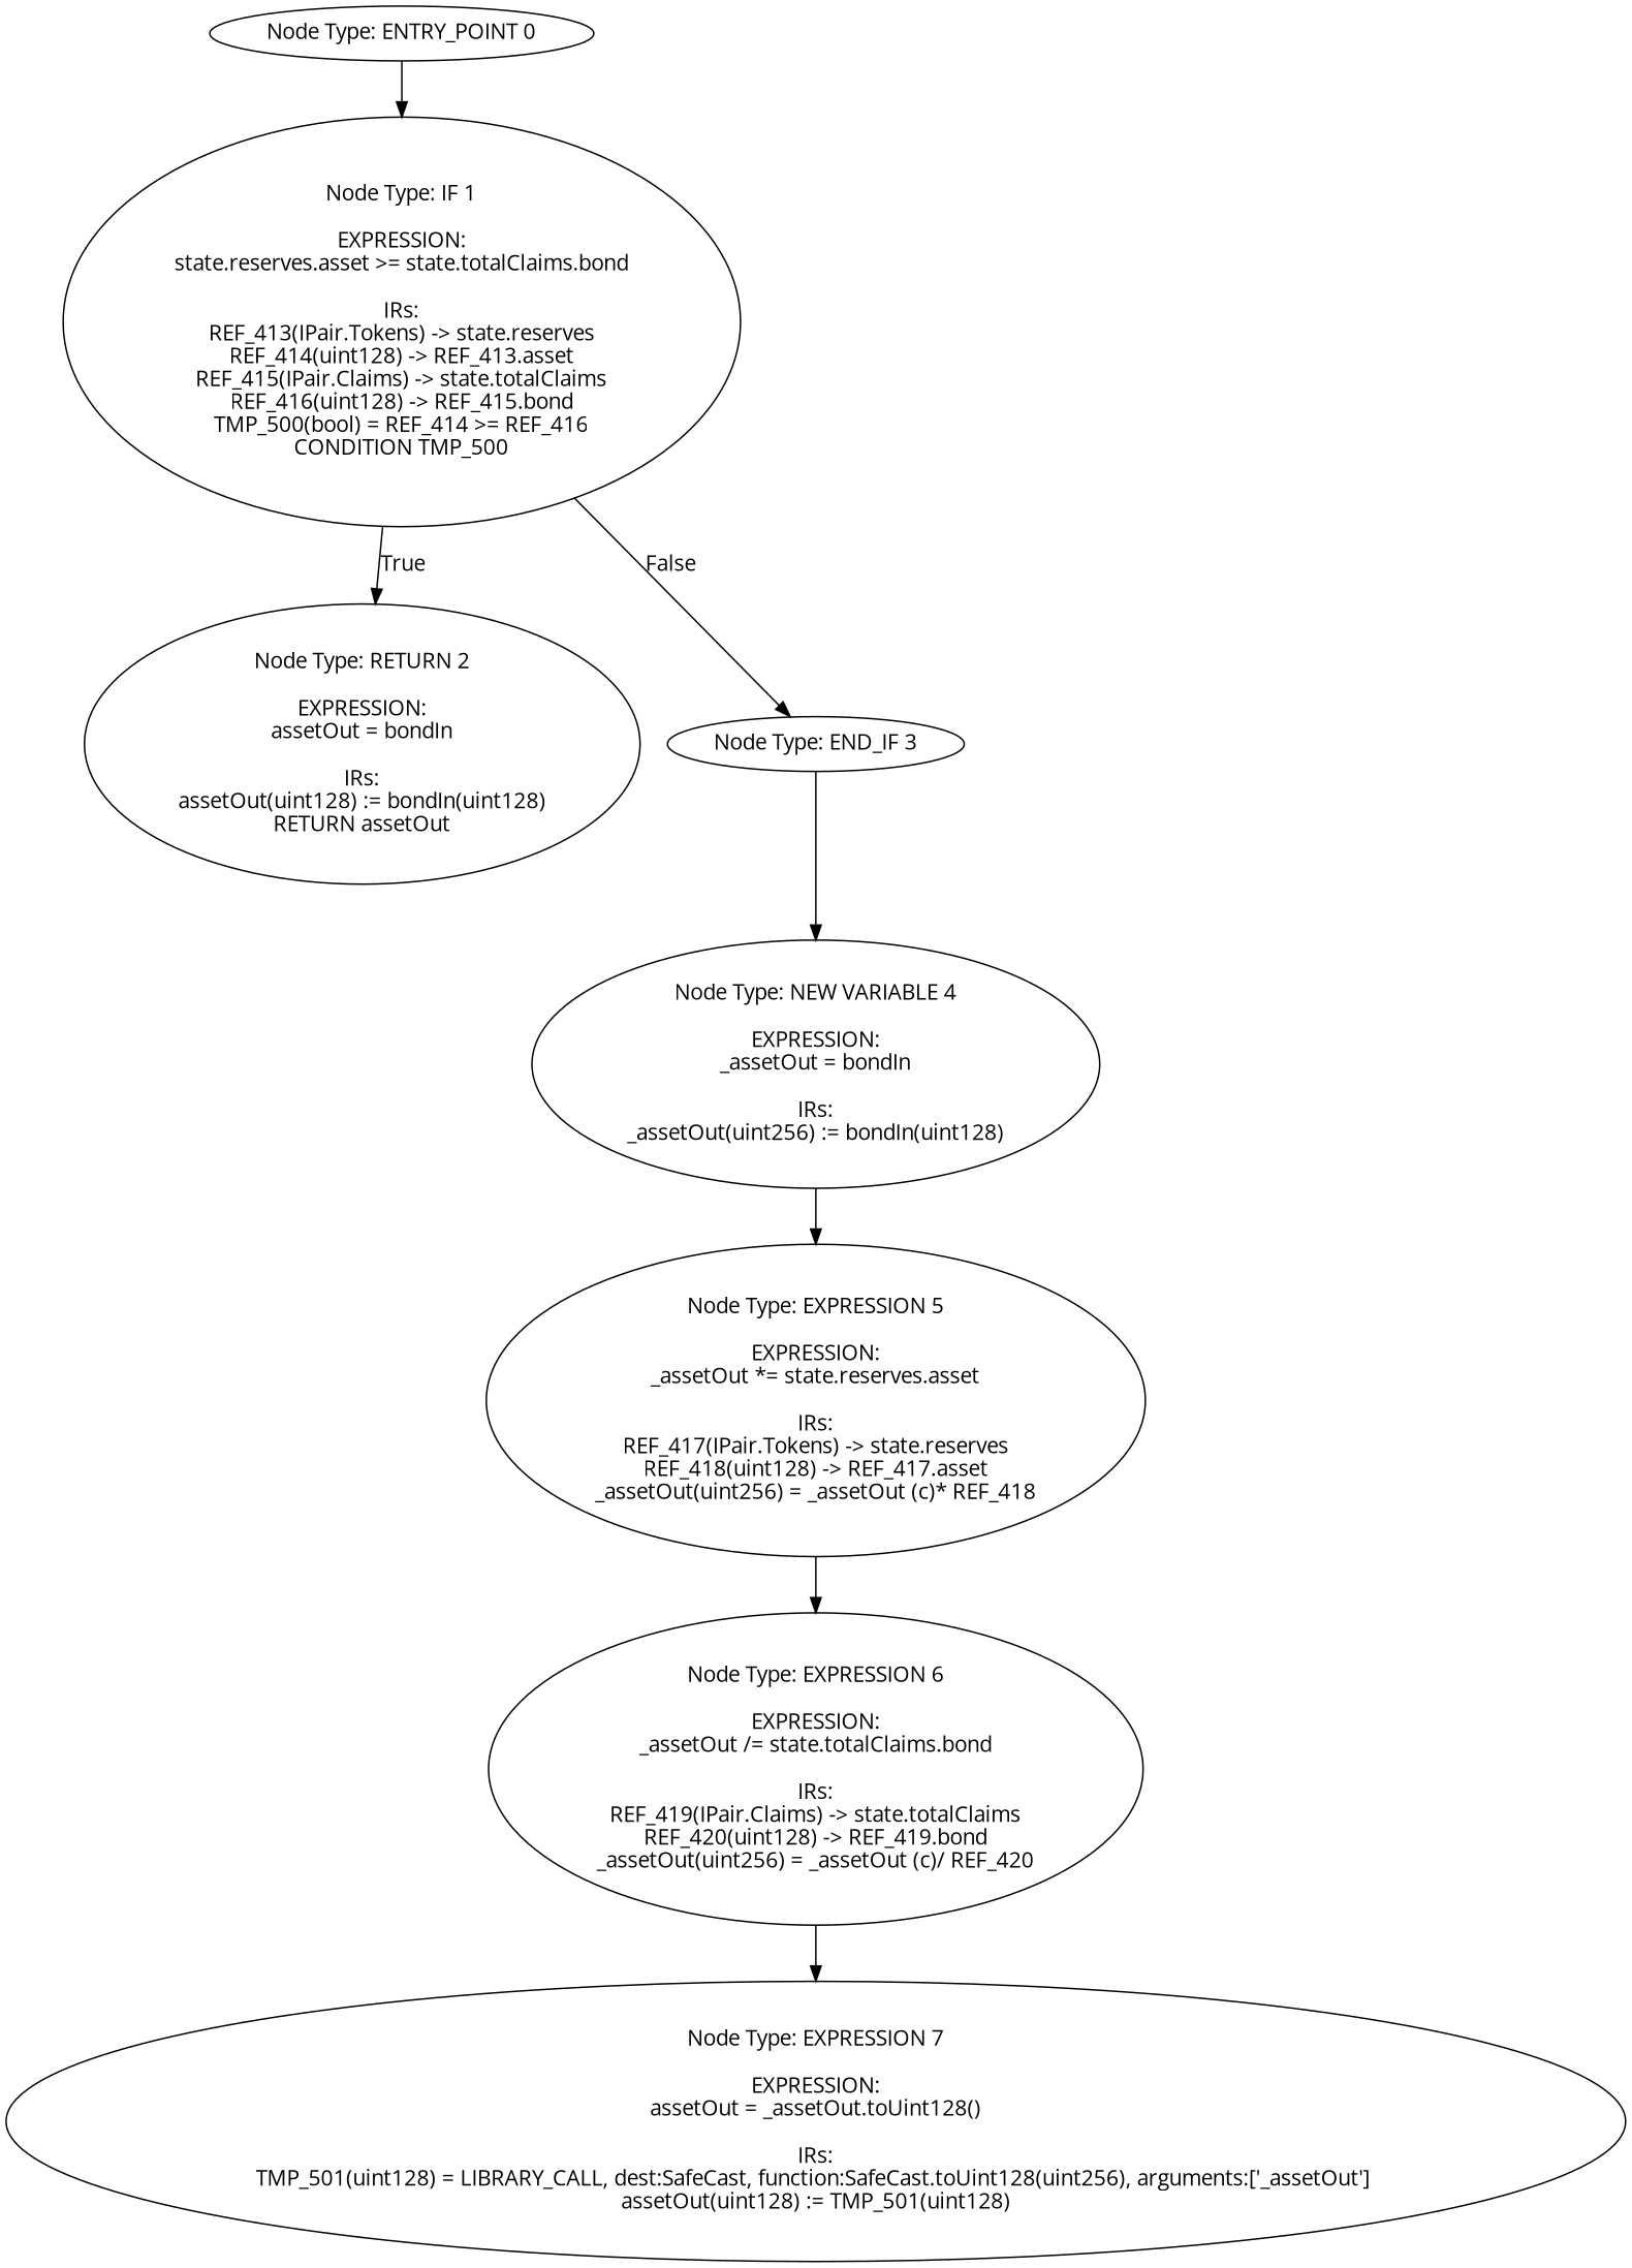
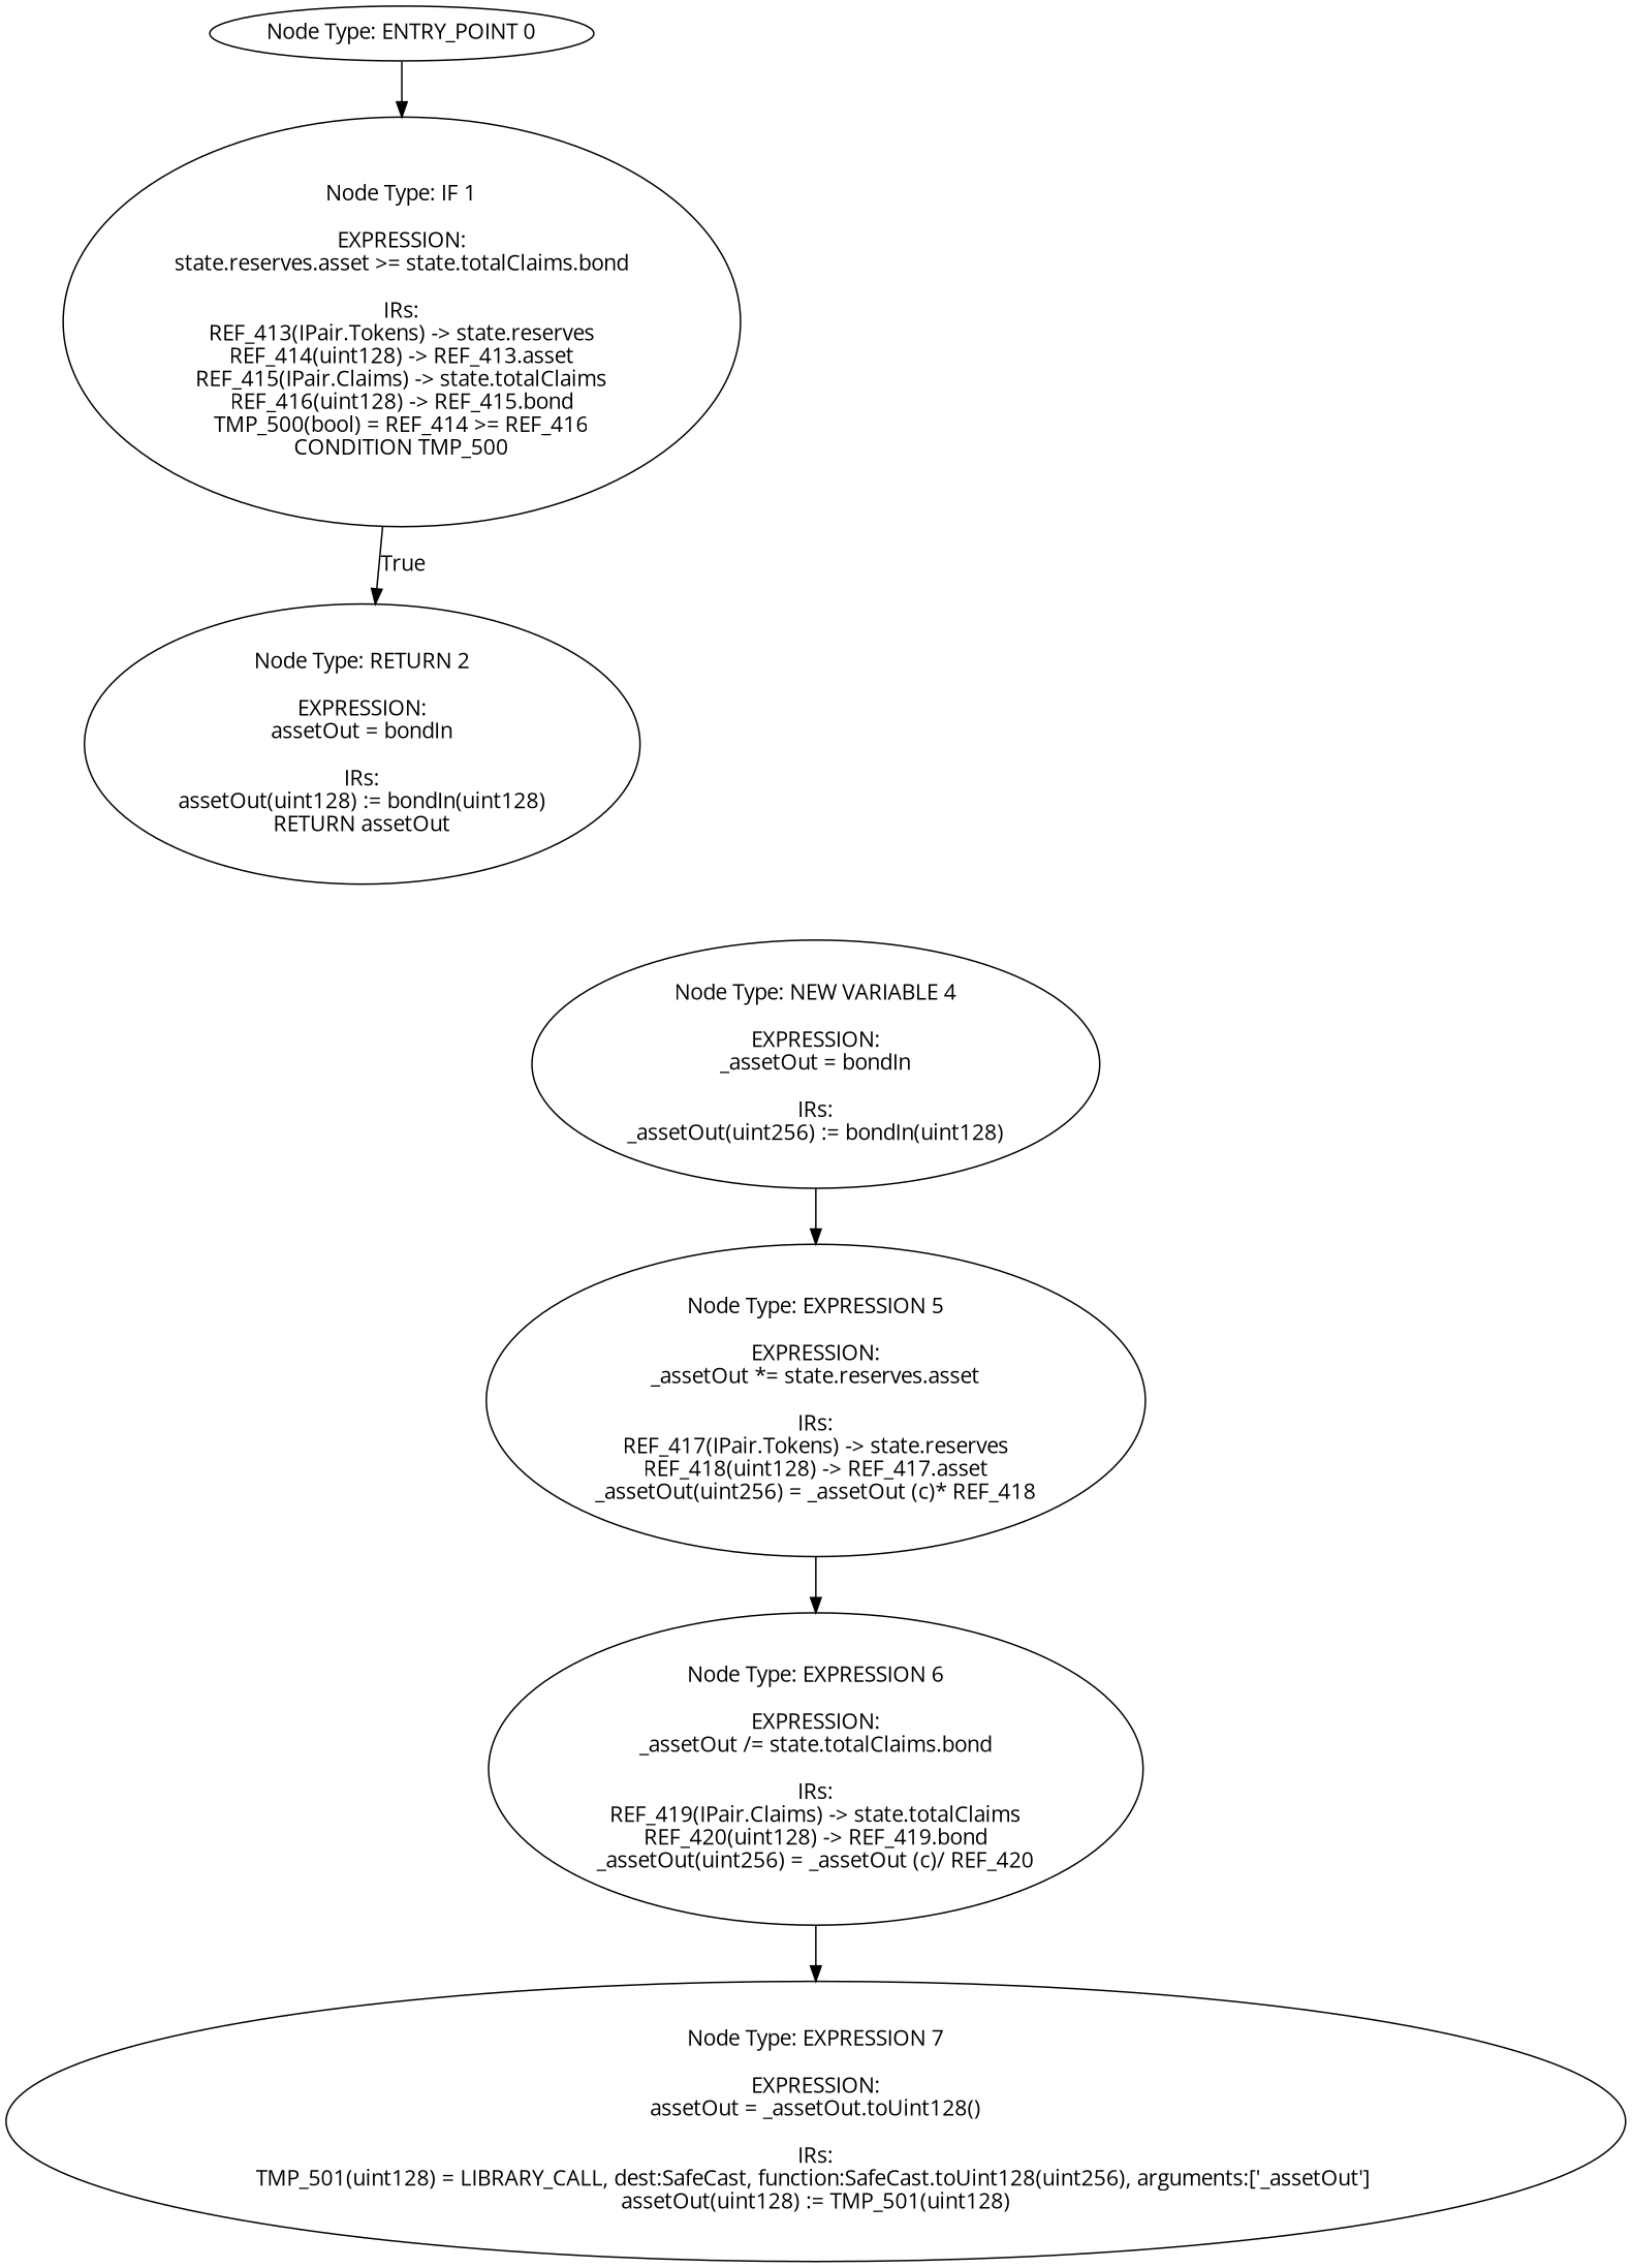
  digraph {
    fontname="Open Sans"
    node [fontname="Open Sans"]
    edge [fontname="Open Sans"]
    n1 [label="Node Type: ENTRY_POINT 0\n"]
    n2 [label="Node Type: IF 1\n\nEXPRESSION:\nstate.reserves.asset >= state.totalClaims.bond\n\nIRs:\nREF_413(IPair.Tokens) -> state.reserves\nREF_414(uint128) -> REF_413.asset\nREF_415(IPair.Claims) -> state.totalClaims\nREF_416(uint128) -> REF_415.bond\nTMP_500(bool) = REF_414 >= REF_416\nCONDITION TMP_500"]
    n3 [label="Node Type: RETURN 2\n\nEXPRESSION:\nassetOut = bondIn\n\nIRs:\nassetOut(uint128) := bondIn(uint128)\nRETURN assetOut"]
-   n4 [label="Node Type: END_IF 3\n"]
    n5 [label="Node Type: NEW VARIABLE 4\n\nEXPRESSION:\n_assetOut = bondIn\n\nIRs:\n_assetOut(uint256) := bondIn(uint128)"]
    n6 [label="Node Type: EXPRESSION 5\n\nEXPRESSION:\n_assetOut *= state.reserves.asset\n\nIRs:\nREF_417(IPair.Tokens) -> state.reserves\nREF_418(uint128) -> REF_417.asset\n_assetOut(uint256) = _assetOut (c)* REF_418"]
    n7 [label="Node Type: EXPRESSION 6\n\nEXPRESSION:\n_assetOut /= state.totalClaims.bond\n\nIRs:\nREF_419(IPair.Claims) -> state.totalClaims\nREF_420(uint128) -> REF_419.bond\n_assetOut(uint256) = _assetOut (c)/ REF_420"]
    n8 [label="Node Type: EXPRESSION 7\n\nEXPRESSION:\nassetOut = _assetOut.toUint128()\n\nIRs:\nTMP_501(uint128) = LIBRARY_CALL, dest:SafeCast, function:SafeCast.toUint128(uint256), arguments:['_assetOut'] \nassetOut(uint128) := TMP_501(uint128)"]
    n1 -> n2
    n2 -> n3 [label=True]
-   n2 -> n4 [label=False]
-   n4 -> n5
    n5 -> n6
    n6 -> n7
    n7 -> n8
  }
